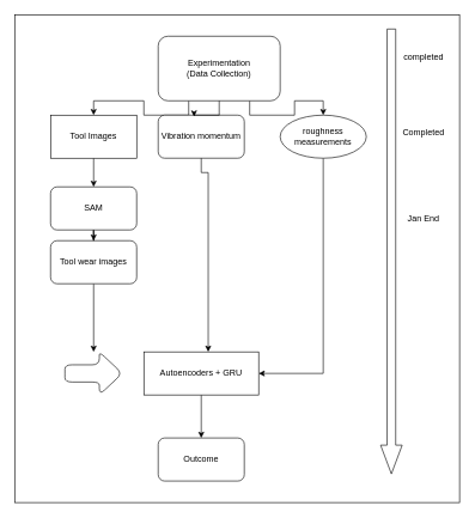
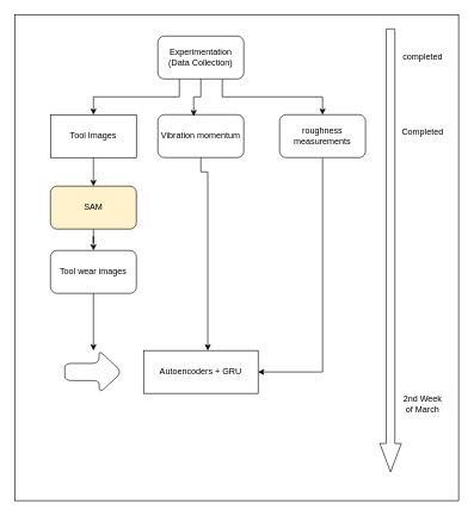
  <mxCell id="0" />
  <mxCell id="1" parent="0" />
  <mxCell id="2" value="" style="rounded=0;whiteSpace=wrap;html=1;" vertex="1" parent="1"><mxGeometry x="20" y="20" width="620" height="680" as="geometry" /></mxCell>
  <mxCell id="3" style="edgeStyle=orthogonalEdgeStyle;rounded=0;orthogonalLoop=1;jettySize=auto;html=1;exitX=0.75;exitY=1;exitDx=0;exitDy=0;" edge="1" parent="1" source="5" target="8"><mxGeometry relative="1" as="geometry" /></mxCell>
  <mxCell id="4" style="edgeStyle=orthogonalEdgeStyle;rounded=0;orthogonalLoop=1;jettySize=auto;html=1;exitX=0.25;exitY=1;exitDx=0;exitDy=0;entryX=0.5;entryY=0;entryDx=0;entryDy=0;" edge="1" parent="1" source="5" target="10"><mxGeometry relative="1" as="geometry" /></mxCell>
- <mxCell id="5" value="Experimentation&lt;div&gt;(Data Collection)&lt;/div&gt;" style="rounded=1;whiteSpace=wrap;html=1;" vertex="1" parent="1"><mxGeometry x="220" y="50" width="170" height="90" as="geometry" /></mxCell>
+ <mxCell id="5" value="Experimentation&lt;div&gt;(Data Collection)&lt;/div&gt;" style="rounded=1;whiteSpace=wrap;html=1;" vertex="1" parent="1"><mxGeometry x="220" y="50" width="120" height="60" as="geometry" /></mxCell>
  <mxCell id="6" value="Vibration momentum" style="rounded=1;whiteSpace=wrap;html=1;" vertex="1" parent="1"><mxGeometry x="220" y="160" width="120" height="60" as="geometry" /></mxCell>
  <mxCell id="7" style="edgeStyle=orthogonalEdgeStyle;rounded=0;orthogonalLoop=1;jettySize=auto;html=1;exitX=0.5;exitY=1;exitDx=0;exitDy=0;entryX=1;entryY=0.5;entryDx=0;entryDy=0;" edge="1" parent="1" source="8" target="16"><mxGeometry relative="1" as="geometry" /></mxCell>
- <mxCell id="8" value="roughness measurements" style="ellipse;whiteSpace=wrap;html=1;" vertex="1" parent="1"><mxGeometry x="390" y="160" width="120" height="60" as="geometry" /></mxCell>
+ <mxCell id="8" value="roughness measurements" style="rounded=1;whiteSpace=wrap;html=1;" vertex="1" parent="1"><mxGeometry x="390" y="160" width="120" height="60" as="geometry" /></mxCell>
  <mxCell id="9" value="" style="edgeStyle=orthogonalEdgeStyle;rounded=0;orthogonalLoop=1;jettySize=auto;html=1;" edge="1" parent="1" source="10" target="12"><mxGeometry relative="1" as="geometry" /></mxCell>
  <mxCell id="10" value="Tool Images" style="whiteSpace=wrap;html=1;rounded=0;" vertex="1" parent="1"><mxGeometry x="70" y="160" width="120" height="60" as="geometry" /></mxCell>
  <mxCell id="11" value="" style="edgeStyle=orthogonalEdgeStyle;rounded=0;orthogonalLoop=1;jettySize=auto;html=1;" edge="1" parent="1" source="12" target="14"><mxGeometry relative="1" as="geometry" /></mxCell>
- <mxCell id="12" value="SAM" style="rounded=1;whiteSpace=wrap;html=1;" vertex="1" parent="1"><mxGeometry x="70" y="260" width="120" height="60" as="geometry" /></mxCell>
+ <mxCell id="12" value="SAM" style="rounded=1;whiteSpace=wrap;html=1;fillColor=#fff2cc;" vertex="1" parent="1"><mxGeometry x="70" y="260" width="120" height="60" as="geometry" /></mxCell>
  <mxCell id="13" value="" style="edgeStyle=orthogonalEdgeStyle;rounded=0;orthogonalLoop=1;jettySize=auto;html=1;" edge="1" parent="1" source="14" target="22"><mxGeometry relative="1" as="geometry" /></mxCell>
- <mxCell id="14" value="Tool wear images" style="rounded=1;whiteSpace=wrap;html=1;" vertex="1" parent="1"><mxGeometry x="70" y="335" width="120" height="60" as="geometry" /></mxCell>
- <mxCell id="15" value="" style="edgeStyle=orthogonalEdgeStyle;rounded=0;orthogonalLoop=1;jettySize=auto;html=1;" edge="1" parent="1" source="16" target="17"><mxGeometry relative="1" as="geometry" /></mxCell>
+ <mxCell id="14" value="Tool wear images" style="rounded=1;whiteSpace=wrap;html=1;" vertex="1" parent="1"><mxGeometry x="70" y="350" width="120" height="60" as="geometry" /></mxCell>
  <mxCell id="16" value="Autoencoders + GRU" style="rounded=0;whiteSpace=wrap;html=1;" vertex="1" parent="1"><mxGeometry x="200" y="490" width="160" height="60" as="geometry" /></mxCell>
- <mxCell id="17" value="Outcome" style="rounded=1;whiteSpace=wrap;html=1;" vertex="1" parent="1"><mxGeometry x="220" y="610" width="120" height="60" as="geometry" /></mxCell>
  <mxCell id="18" value="" style="html=1;shadow=0;dashed=0;align=center;verticalAlign=middle;shape=mxgraph.arrows2.arrow;dy=0.6;dx=40;direction=south;notch=0;" vertex="1" parent="1"><mxGeometry x="530" y="40" width="30" height="620" as="geometry" /></mxCell>
  <mxCell id="19" value="completed" style="text;html=1;align=center;verticalAlign=middle;whiteSpace=wrap;rounded=0;" vertex="1" parent="1"><mxGeometry x="560" y="65" width="60" height="30" as="geometry" /></mxCell>
  <mxCell id="20" value="Completed" style="text;html=1;align=center;verticalAlign=middle;whiteSpace=wrap;rounded=0;" vertex="1" parent="1"><mxGeometry x="560" y="170" width="60" height="30" as="geometry" /></mxCell>
  <mxCell id="21" style="edgeStyle=orthogonalEdgeStyle;rounded=0;orthogonalLoop=1;jettySize=auto;html=1;exitX=0.5;exitY=1;exitDx=0;exitDy=0;entryX=0.417;entryY=0.033;entryDx=0;entryDy=0;entryPerimeter=0;" edge="1" parent="1" source="5" target="6"><mxGeometry relative="1" as="geometry" /></mxCell>
  <mxCell id="22" value="" style="shape=singleArrow;whiteSpace=wrap;html=1;arrowWidth=0.4;arrowSize=0.4;rounded=1;" vertex="1" parent="1"><mxGeometry x="90" y="490" width="80" height="60" as="geometry" /></mxCell>
  <mxCell id="23" style="edgeStyle=orthogonalEdgeStyle;rounded=0;orthogonalLoop=1;jettySize=auto;html=1;exitX=0.5;exitY=1;exitDx=0;exitDy=0;entryX=0.435;entryY=0.691;entryDx=0;entryDy=0;entryPerimeter=0;" edge="1" parent="1" source="6" target="2"><mxGeometry relative="1" as="geometry" /></mxCell>
- <mxCell id="24" value="Jan End" style="text;html=1;align=center;verticalAlign=middle;whiteSpace=wrap;rounded=0;" vertex="1" parent="1"><mxGeometry x="560" y="290" width="60" height="30" as="geometry" /></mxCell>
+ <mxCell id="25" value="2nd Week of March" style="text;html=1;align=center;verticalAlign=middle;whiteSpace=wrap;rounded=0;" vertex="1" parent="1"><mxGeometry x="560" y="550" width="60" height="30" as="geometry" /></mxCell>
